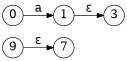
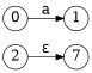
  digraph {
    fontname="DejaVu Serif"
    rankdir=LR
    node [fixedsize=true fontname="DejaVu Serif" fontsize=18 shape=circle]
    edge [fontname="DejaVu Serif" fontsize=18]
-   2 [height=0.45 label=9]
+   2 [height=0.45]
    n2 [height=0.45 label=7]
    0 [height=0.45]
    1 [height=0.45]
-   3 [height=0.45]
    2 -> n2 [label="&epsilon;"]
    0 -> 1 [label=a]
-   1 -> 3 [label="&epsilon;"]
  }
